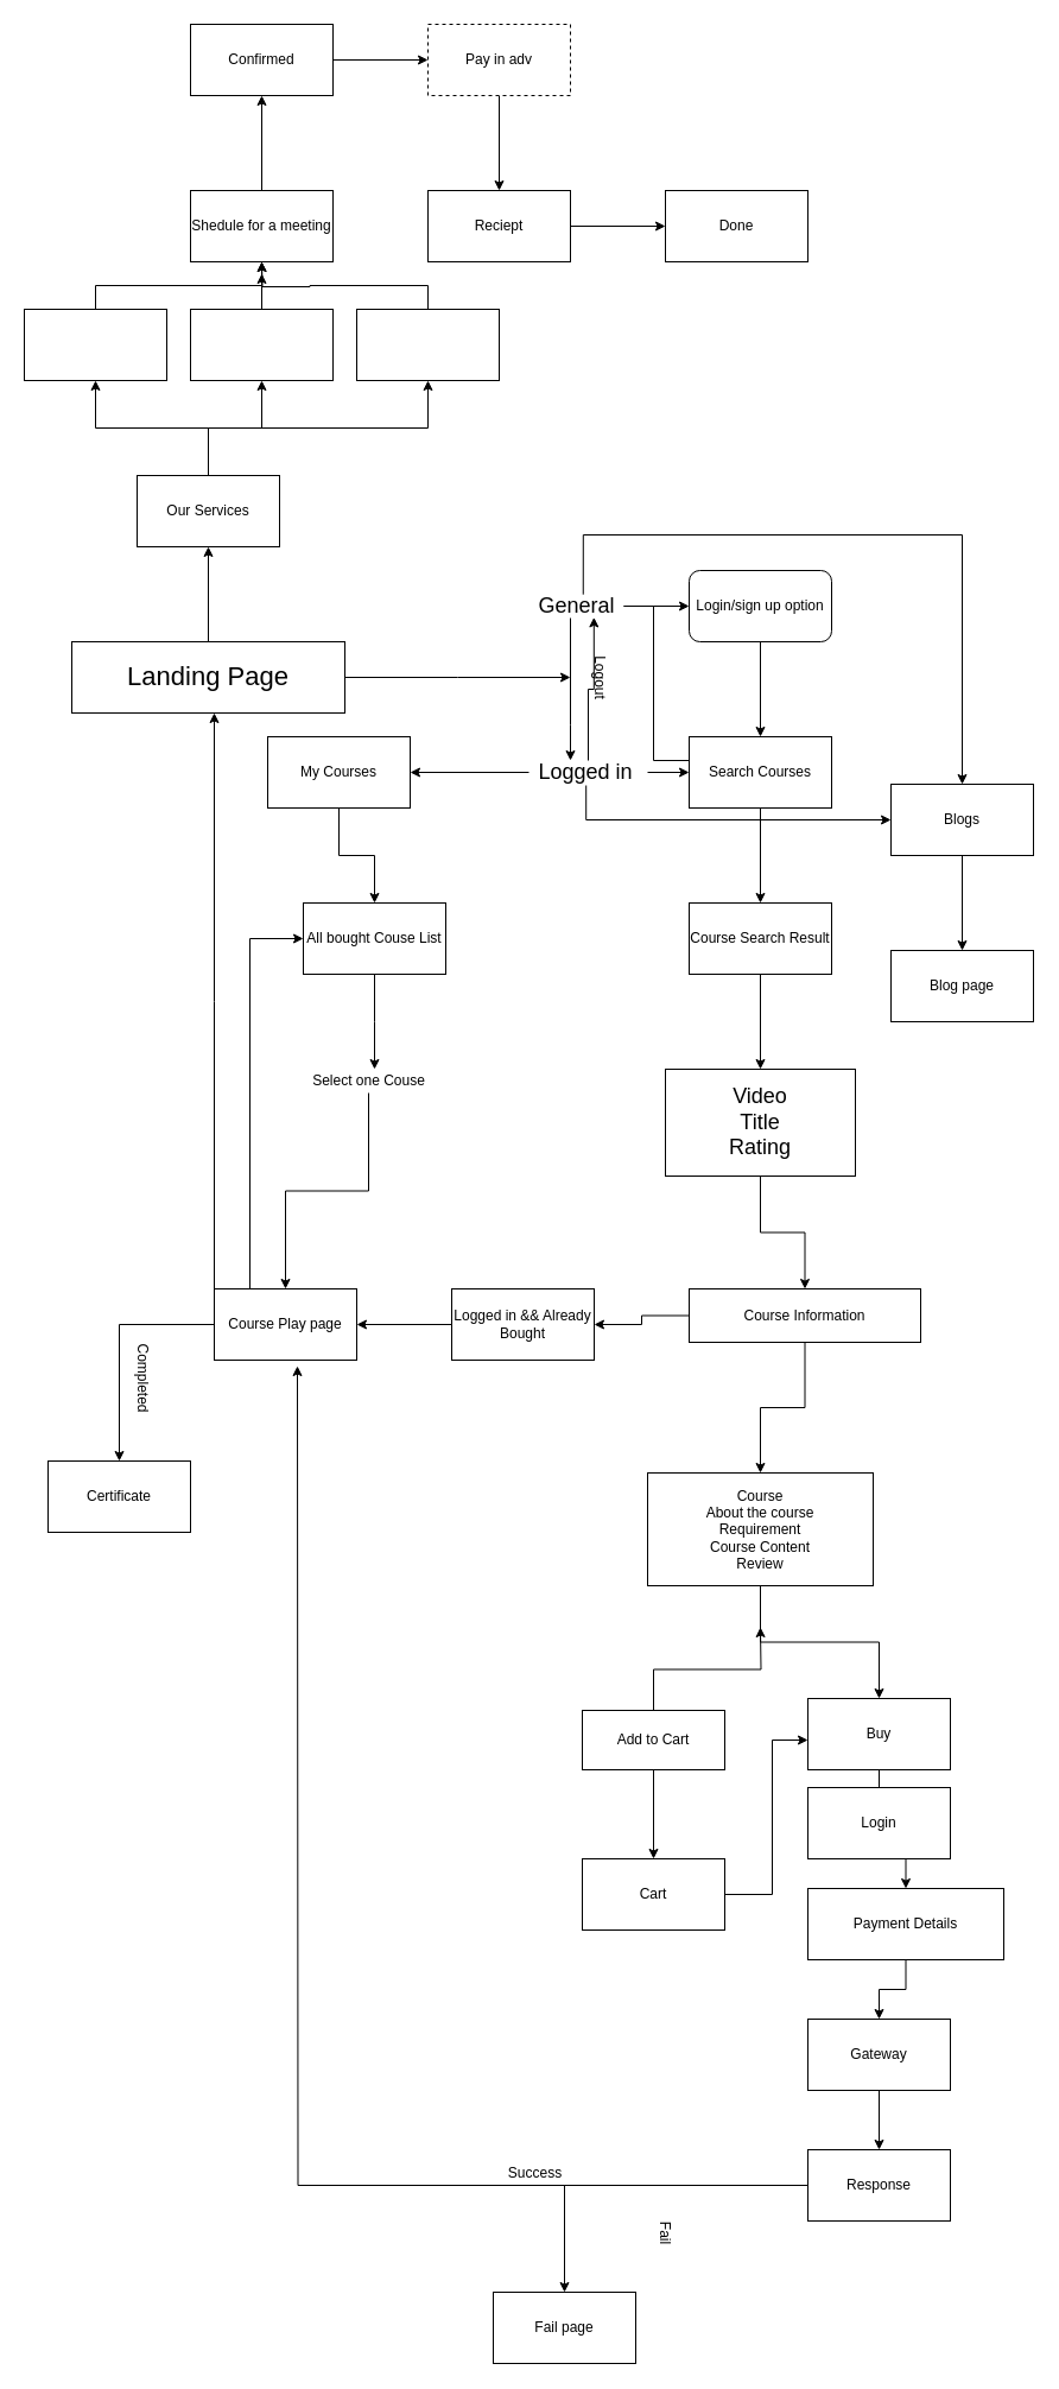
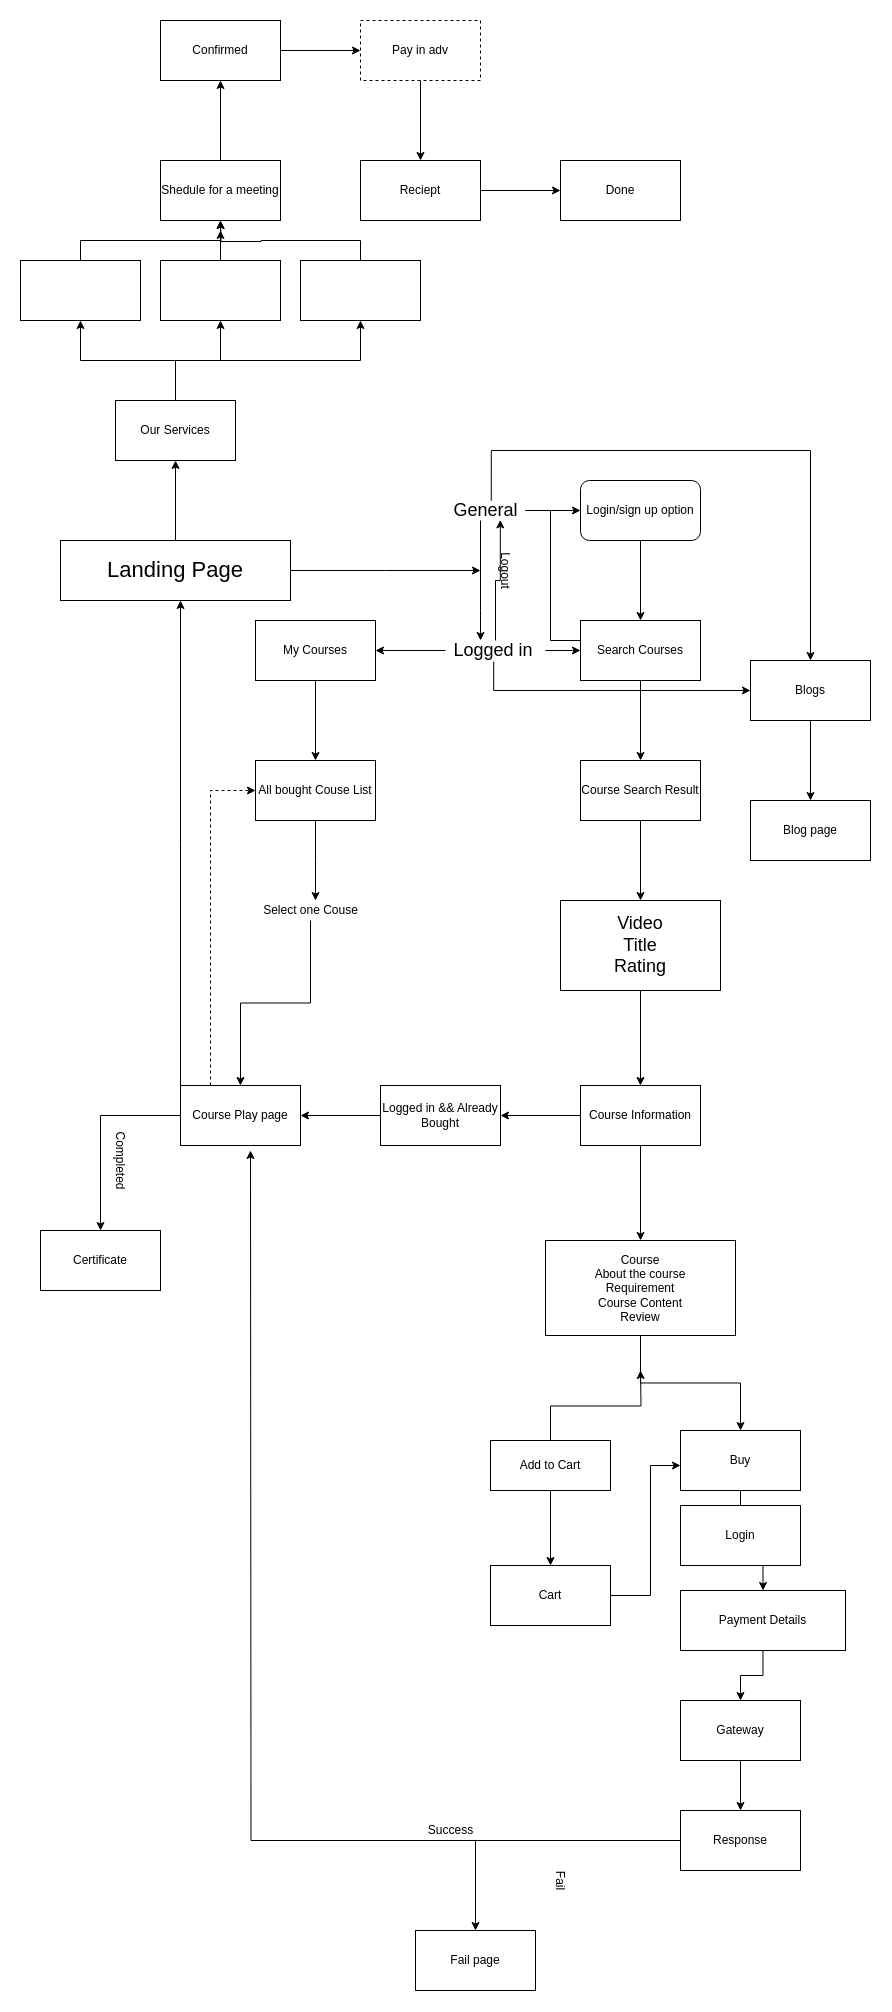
  <mxCell id="0" />
  <mxCell id="1" parent="0" />
  <mxCell id="2" style="edgeStyle=orthogonalEdgeStyle;rounded=0;orthogonalLoop=1;jettySize=auto;html=1;exitX=1;exitY=0.5;exitDx=0;exitDy=0;" parent="1" source="4" edge="1"><mxGeometry relative="1" as="geometry"><mxPoint x="480" y="570" as="targetPoint" /></mxGeometry></mxCell>
  <mxCell id="3" value="" style="edgeStyle=orthogonalEdgeStyle;rounded=0;orthogonalLoop=1;jettySize=auto;html=1;" edge="1" parent="1" source="4" target="68"><mxGeometry relative="1" as="geometry" /></mxCell>
  <mxCell id="4" value="&lt;font style=&quot;font-size: 22px&quot;&gt;Landing Page&lt;/font&gt;" style="rounded=0;whiteSpace=wrap;html=1;" parent="1" vertex="1"><mxGeometry x="60" y="540" width="230" height="60" as="geometry" /></mxCell>
  <mxCell id="5" style="edgeStyle=orthogonalEdgeStyle;rounded=0;orthogonalLoop=1;jettySize=auto;html=1;entryX=0.685;entryY=0.97;entryDx=0;entryDy=0;entryPerimeter=0;" parent="1" source="8" target="12" edge="1"><mxGeometry relative="1" as="geometry" /></mxCell>
  <mxCell id="6" style="edgeStyle=orthogonalEdgeStyle;rounded=0;orthogonalLoop=1;jettySize=auto;html=1;" parent="1" source="8" target="17" edge="1"><mxGeometry relative="1" as="geometry" /></mxCell>
  <mxCell id="7" value="" style="edgeStyle=orthogonalEdgeStyle;rounded=0;orthogonalLoop=1;jettySize=auto;html=1;" parent="1" source="8" target="54" edge="1"><mxGeometry relative="1" as="geometry" /></mxCell>
  <mxCell id="8" value="&lt;font style=&quot;font-size: 18px&quot;&gt;Logged in&amp;nbsp;&lt;/font&gt;" style="text;html=1;align=center;verticalAlign=middle;resizable=0;points=[];autosize=1;strokeColor=none;" parent="1" vertex="1"><mxGeometry x="445" y="640" width="100" height="20" as="geometry" /></mxCell>
  <mxCell id="9" value="" style="edgeStyle=orthogonalEdgeStyle;rounded=0;orthogonalLoop=1;jettySize=auto;html=1;" parent="1" source="12" target="8" edge="1"><mxGeometry relative="1" as="geometry"><Array as="points"><mxPoint x="480" y="610" /><mxPoint x="480" y="610" /></Array></mxGeometry></mxCell>
  <mxCell id="10" value="" style="edgeStyle=orthogonalEdgeStyle;rounded=0;orthogonalLoop=1;jettySize=auto;html=1;" parent="1" source="12" target="15" edge="1"><mxGeometry relative="1" as="geometry" /></mxCell>
  <mxCell id="11" style="edgeStyle=orthogonalEdgeStyle;rounded=0;orthogonalLoop=1;jettySize=auto;html=1;" parent="1" source="12" edge="1"><mxGeometry relative="1" as="geometry"><mxPoint x="590" y="640" as="targetPoint" /><Array as="points"><mxPoint x="550" y="510" /></Array></mxGeometry></mxCell>
  <mxCell id="12" value="&lt;font style=&quot;font-size: 18px&quot;&gt;General&lt;/font&gt;" style="text;html=1;align=center;verticalAlign=middle;resizable=0;points=[];autosize=1;strokeColor=none;" parent="1" vertex="1"><mxGeometry x="445" y="500" width="80" height="20" as="geometry" /></mxCell>
  <mxCell id="13" value="" style="edgeStyle=orthogonalEdgeStyle;rounded=0;orthogonalLoop=1;jettySize=auto;html=1;" parent="1" source="15" target="17" edge="1"><mxGeometry relative="1" as="geometry" /></mxCell>
  <mxCell id="14" style="edgeStyle=orthogonalEdgeStyle;rounded=0;orthogonalLoop=1;jettySize=auto;html=1;entryX=0.5;entryY=0;entryDx=0;entryDy=0;exitX=0.572;exitY=0.01;exitDx=0;exitDy=0;exitPerimeter=0;" parent="1" source="12" target="63" edge="1"><mxGeometry relative="1" as="geometry"><mxPoint x="490" as="sourcePoint" y="490" /><Array as="points"><mxPoint x="491" y="450" /><mxPoint x="810" y="450" /></Array></mxGeometry></mxCell>
  <mxCell id="15" value="Login/sign up option" style="whiteSpace=wrap;html=1;rounded=1;" parent="1" vertex="1"><mxGeometry x="580" y="480" width="120" height="60" as="geometry" /></mxCell>
  <mxCell id="16" value="" style="edgeStyle=orthogonalEdgeStyle;rounded=0;orthogonalLoop=1;jettySize=auto;html=1;" parent="1" source="17" target="20" edge="1"><mxGeometry relative="1" as="geometry" /></mxCell>
  <mxCell id="17" value="Search Courses" style="whiteSpace=wrap;html=1;" parent="1" vertex="1"><mxGeometry x="580" y="620" width="120" height="60" as="geometry" /></mxCell>
  <mxCell id="18" value="Logout" style="text;html=1;align=center;verticalAlign=middle;resizable=0;points=[];autosize=1;strokeColor=none;rotation=90;" parent="1" vertex="1"><mxGeometry x="480" y="560" width="50" height="20" as="geometry" /></mxCell>
  <mxCell id="19" value="" style="edgeStyle=orthogonalEdgeStyle;rounded=0;orthogonalLoop=1;jettySize=auto;html=1;" parent="1" source="20" target="22" edge="1"><mxGeometry relative="1" as="geometry" /></mxCell>
  <mxCell id="20" value="Course Search Result" style="whiteSpace=wrap;html=1;" parent="1" vertex="1"><mxGeometry x="580" y="760" width="120" height="60" as="geometry" /></mxCell>
  <mxCell id="21" value="" style="edgeStyle=orthogonalEdgeStyle;rounded=0;orthogonalLoop=1;jettySize=auto;html=1;" parent="1" source="22" target="25" edge="1"><mxGeometry relative="1" as="geometry" /></mxCell>
  <mxCell id="22" value="&lt;font style=&quot;font-size: 18px&quot;&gt;Video&lt;br&gt;Title&lt;br&gt;Rating&lt;/font&gt;" style="whiteSpace=wrap;html=1;" parent="1" vertex="1"><mxGeometry x="560" y="900" width="160" height="90" as="geometry" /></mxCell>
  <mxCell id="23" value="" style="edgeStyle=orthogonalEdgeStyle;rounded=0;orthogonalLoop=1;jettySize=auto;html=1;" parent="1" source="25" target="27" edge="1"><mxGeometry relative="1" as="geometry" /></mxCell>
  <mxCell id="24" value="" style="edgeStyle=orthogonalEdgeStyle;rounded=0;orthogonalLoop=1;jettySize=auto;html=1;" parent="1" source="25" target="29" edge="1"><mxGeometry relative="1" as="geometry" /></mxCell>
- <mxCell id="25" value="Course Information" style="whiteSpace=wrap;html=1;" parent="1" vertex="1"><mxGeometry x="580" y="1085" width="195" height="45" as="geometry" /></mxCell>
+ <mxCell id="25" value="Course Information" style="whiteSpace=wrap;html=1;" parent="1" vertex="1"><mxGeometry x="580" y="1085" width="120" height="60" as="geometry" /></mxCell>
  <mxCell id="26" value="" style="edgeStyle=orthogonalEdgeStyle;rounded=0;orthogonalLoop=1;jettySize=auto;html=1;" parent="1" source="27" target="35" edge="1"><mxGeometry relative="1" as="geometry" /></mxCell>
  <mxCell id="27" value="Logged in &amp;amp;&amp;amp; Already Bought" style="whiteSpace=wrap;html=1;" parent="1" vertex="1"><mxGeometry x="380" y="1085" width="120" height="60" as="geometry" /></mxCell>
  <mxCell id="28" value="" style="edgeStyle=orthogonalEdgeStyle;rounded=0;orthogonalLoop=1;jettySize=auto;html=1;" parent="1" source="29" target="31" edge="1"><mxGeometry relative="1" as="geometry" /></mxCell>
  <mxCell id="29" value="Course&lt;br&gt;About the course&lt;br&gt;Requirement&lt;br&gt;Course Content&lt;br&gt;Review" style="whiteSpace=wrap;html=1;" parent="1" vertex="1"><mxGeometry x="545" y="1240" width="190" height="95" as="geometry" /></mxCell>
  <mxCell id="30" style="edgeStyle=orthogonalEdgeStyle;rounded=0;orthogonalLoop=1;jettySize=auto;html=1;exitX=0.5;exitY=1;exitDx=0;exitDy=0;" parent="1" source="31" edge="1"><mxGeometry relative="1" as="geometry"><mxPoint x="740" y="1540" as="targetPoint" /></mxGeometry></mxCell>
  <mxCell id="31" value="Buy" style="whiteSpace=wrap;html=1;" parent="1" vertex="1"><mxGeometry x="680" y="1430" width="120" height="60" as="geometry" /></mxCell>
  <mxCell id="32" style="edgeStyle=orthogonalEdgeStyle;rounded=0;orthogonalLoop=1;jettySize=auto;html=1;exitX=0;exitY=0.5;exitDx=0;exitDy=0;" parent="1" source="35" target="59" edge="1"><mxGeometry relative="1" as="geometry"><mxPoint x="100" y="1115" as="targetPoint" /></mxGeometry></mxCell>
- <mxCell id="33" style="edgeStyle=orthogonalEdgeStyle;rounded=0;orthogonalLoop=1;jettySize=auto;html=1;exitX=0.25;exitY=0;exitDx=0;exitDy=0;entryX=0;entryY=0.5;entryDx=0;entryDy=0;" parent="1" source="35" target="56" edge="1"><mxGeometry relative="1" as="geometry" /></mxCell>
+ <mxCell id="33" style="edgeStyle=orthogonalEdgeStyle;rounded=0;orthogonalLoop=1;jettySize=auto;html=1;exitX=0.25;exitY=0;exitDx=0;exitDy=0;entryX=0;entryY=0.5;entryDx=0;entryDy=0;dashed=1;" parent="1" source="35" target="56" edge="1"><mxGeometry relative="1" as="geometry" /></mxCell>
  <mxCell id="34" style="edgeStyle=orthogonalEdgeStyle;rounded=0;orthogonalLoop=1;jettySize=auto;html=1;exitX=0;exitY=0;exitDx=0;exitDy=0;" parent="1" source="35" edge="1"><mxGeometry relative="1" as="geometry"><mxPoint x="180" y="600" as="targetPoint" /></mxGeometry></mxCell>
  <mxCell id="35" value="Course Play page" style="whiteSpace=wrap;html=1;" parent="1" vertex="1"><mxGeometry x="180" y="1085" width="120" height="60" as="geometry" /></mxCell>
  <mxCell id="36" style="edgeStyle=orthogonalEdgeStyle;rounded=0;orthogonalLoop=1;jettySize=auto;html=1;exitX=0.5;exitY=0;exitDx=0;exitDy=0;" parent="1" source="39" edge="1"><mxGeometry relative="1" as="geometry"><mxPoint x="640" y="1370" as="targetPoint" /></mxGeometry></mxCell>
  <mxCell id="37" style="edgeStyle=orthogonalEdgeStyle;rounded=0;orthogonalLoop=1;jettySize=auto;html=1;exitX=1;exitY=0.5;exitDx=0;exitDy=0;" parent="1" source="40" edge="1"><mxGeometry relative="1" as="geometry"><mxPoint x="680" y="1465" as="targetPoint" /><Array as="points"><mxPoint x="650" y="1595" /><mxPoint x="650" y="1465" /></Array></mxGeometry></mxCell>
  <mxCell id="38" value="" style="edgeStyle=orthogonalEdgeStyle;rounded=0;orthogonalLoop=1;jettySize=auto;html=1;" parent="1" source="39" target="40" edge="1"><mxGeometry relative="1" as="geometry" /></mxCell>
  <mxCell id="39" value="Add to Cart" style="whiteSpace=wrap;html=1;" parent="1" vertex="1"><mxGeometry x="490" y="1440" width="120" height="50" as="geometry" /></mxCell>
  <mxCell id="40" value="Cart" style="whiteSpace=wrap;html=1;" parent="1" vertex="1"><mxGeometry x="490" y="1565" width="120" height="60" as="geometry" /></mxCell>
  <mxCell id="41" value="" style="edgeStyle=orthogonalEdgeStyle;rounded=0;orthogonalLoop=1;jettySize=auto;html=1;" parent="1" source="42" target="44" edge="1"><mxGeometry relative="1" as="geometry" /></mxCell>
  <mxCell id="42" value="Payment Details" style="whiteSpace=wrap;html=1;" parent="1" vertex="1"><mxGeometry x="680" y="1590" width="165" height="60" as="geometry" /></mxCell>
  <mxCell id="43" value="" style="edgeStyle=orthogonalEdgeStyle;rounded=0;orthogonalLoop=1;jettySize=auto;html=1;" parent="1" source="44" target="47" edge="1"><mxGeometry relative="1" as="geometry" /></mxCell>
  <mxCell id="44" value="Gateway" style="whiteSpace=wrap;html=1;" parent="1" vertex="1"><mxGeometry x="680" y="1700" width="120" height="60" as="geometry" /></mxCell>
  <mxCell id="45" value="" style="edgeStyle=orthogonalEdgeStyle;rounded=0;orthogonalLoop=1;jettySize=auto;html=1;" parent="1" source="47" target="48" edge="1"><mxGeometry relative="1" as="geometry" /></mxCell>
  <mxCell id="46" style="edgeStyle=orthogonalEdgeStyle;rounded=0;orthogonalLoop=1;jettySize=auto;html=1;exitX=0;exitY=0.5;exitDx=0;exitDy=0;" parent="1" source="47" edge="1"><mxGeometry relative="1" as="geometry"><mxPoint x="250" y="1150" as="targetPoint" /></mxGeometry></mxCell>
  <mxCell id="47" value="Response" style="whiteSpace=wrap;html=1;" parent="1" vertex="1"><mxGeometry x="680" y="1810" width="120" height="60" as="geometry" /></mxCell>
  <mxCell id="48" value="Fail page" style="whiteSpace=wrap;html=1;" parent="1" vertex="1"><mxGeometry x="415" y="1930" width="120" height="60" as="geometry" /></mxCell>
  <mxCell id="49" value="Fail" style="text;html=1;align=center;verticalAlign=middle;resizable=0;points=[];autosize=1;strokeColor=none;rotation=90;" parent="1" vertex="1"><mxGeometry x="545" y="1870" width="30" height="20" as="geometry" /></mxCell>
  <mxCell id="50" value="Success" style="text;html=1;align=center;verticalAlign=middle;resizable=0;points=[];autosize=1;strokeColor=none;" parent="1" vertex="1"><mxGeometry x="420" y="1820" width="60" height="20" as="geometry" /></mxCell>
  <mxCell id="51" style="edgeStyle=orthogonalEdgeStyle;rounded=0;orthogonalLoop=1;jettySize=auto;html=1;exitX=0.5;exitY=1;exitDx=0;exitDy=0;entryX=0.5;entryY=0;entryDx=0;entryDy=0;" parent="1" source="52" target="42" edge="1"><mxGeometry relative="1" as="geometry" /></mxCell>
  <mxCell id="52" value="Login" style="whiteSpace=wrap;html=1;" parent="1" vertex="1"><mxGeometry x="680" y="1505" width="120" height="60" as="geometry" /></mxCell>
  <mxCell id="53" value="" style="edgeStyle=orthogonalEdgeStyle;rounded=0;orthogonalLoop=1;jettySize=auto;html=1;" parent="1" source="54" target="56" edge="1"><mxGeometry relative="1" as="geometry" /></mxCell>
- <mxCell id="54" value="My Courses" style="whiteSpace=wrap;html=1;" parent="1" vertex="1"><mxGeometry x="225" y="620" width="120" height="60" as="geometry" /></mxCell>
+ <mxCell id="54" value="My Courses" style="whiteSpace=wrap;html=1;" parent="1" vertex="1"><mxGeometry x="255" y="620" width="120" height="60" as="geometry" /></mxCell>
  <mxCell id="55" value="" style="edgeStyle=orthogonalEdgeStyle;rounded=0;orthogonalLoop=1;jettySize=auto;html=1;" parent="1" source="56" edge="1"><mxGeometry relative="1" as="geometry"><mxPoint x="315" y="900" as="targetPoint" /></mxGeometry></mxCell>
  <mxCell id="56" value="All bought Couse List" style="whiteSpace=wrap;html=1;" parent="1" vertex="1"><mxGeometry x="255" y="760" width="120" height="60" as="geometry" /></mxCell>
  <mxCell id="57" value="" style="edgeStyle=orthogonalEdgeStyle;rounded=0;orthogonalLoop=1;jettySize=auto;html=1;entryX=0.5;entryY=0;entryDx=0;entryDy=0;" parent="1" source="58" target="35" edge="1"><mxGeometry relative="1" as="geometry"><mxPoint x="310" y="980" as="targetPoint" /></mxGeometry></mxCell>
  <mxCell id="58" value="Select one Couse" style="text;html=1;align=center;verticalAlign=middle;resizable=0;points=[];autosize=1;strokeColor=none;" parent="1" vertex="1"><mxGeometry x="255" y="900" width="110" height="20" as="geometry" /></mxCell>
  <mxCell id="59" value="Certificate" style="whiteSpace=wrap;html=1;" parent="1" vertex="1"><mxGeometry x="40" y="1230" width="120" height="60" as="geometry" /></mxCell>
  <mxCell id="60" value="Completed" style="text;html=1;align=center;verticalAlign=middle;resizable=0;points=[];autosize=1;strokeColor=none;rotation=90;" parent="1" vertex="1"><mxGeometry x="85" y="1150" width="70" height="20" as="geometry" /></mxCell>
  <mxCell id="61" style="edgeStyle=orthogonalEdgeStyle;rounded=0;orthogonalLoop=1;jettySize=auto;html=1;exitX=0.482;exitY=1.05;exitDx=0;exitDy=0;exitPerimeter=0;entryX=0;entryY=0.5;entryDx=0;entryDy=0;" parent="1" source="8" target="63" edge="1"><mxGeometry relative="1" as="geometry"><mxPoint x="740" y="760" as="targetPoint" /></mxGeometry></mxCell>
  <mxCell id="62" value="" style="edgeStyle=orthogonalEdgeStyle;rounded=0;orthogonalLoop=1;jettySize=auto;html=1;" parent="1" source="63" target="64" edge="1"><mxGeometry relative="1" as="geometry" /></mxCell>
  <mxCell id="63" value="Blogs" style="whiteSpace=wrap;html=1;" parent="1" vertex="1"><mxGeometry x="750" y="660" width="120" height="60" as="geometry" /></mxCell>
  <mxCell id="64" value="Blog page" style="whiteSpace=wrap;html=1;" parent="1" vertex="1"><mxGeometry x="750" y="800" width="120" height="60" as="geometry" /></mxCell>
  <mxCell id="65" value="" style="edgeStyle=orthogonalEdgeStyle;rounded=0;orthogonalLoop=1;jettySize=auto;html=1;" edge="1" parent="1" source="68" target="70"><mxGeometry relative="1" as="geometry" /></mxCell>
  <mxCell id="66" style="edgeStyle=orthogonalEdgeStyle;rounded=0;orthogonalLoop=1;jettySize=auto;html=1;exitX=0.5;exitY=0;exitDx=0;exitDy=0;entryX=0.5;entryY=1;entryDx=0;entryDy=0;" edge="1" parent="1" source="68" target="72"><mxGeometry relative="1" as="geometry" /></mxCell>
  <mxCell id="67" style="edgeStyle=orthogonalEdgeStyle;rounded=0;orthogonalLoop=1;jettySize=auto;html=1;exitX=0.5;exitY=0;exitDx=0;exitDy=0;entryX=0.5;entryY=1;entryDx=0;entryDy=0;" edge="1" parent="1" source="68" target="74"><mxGeometry relative="1" as="geometry" /></mxCell>
  <mxCell id="68" value="Our Services" style="whiteSpace=wrap;html=1;rounded=0;" vertex="1" parent="1"><mxGeometry x="115" y="400" width="120" height="60" as="geometry" /></mxCell>
  <mxCell id="69" style="edgeStyle=orthogonalEdgeStyle;rounded=0;orthogonalLoop=1;jettySize=auto;html=1;exitX=0.5;exitY=0;exitDx=0;exitDy=0;" edge="1" parent="1" source="70"><mxGeometry relative="1" as="geometry"><mxPoint x="220" y="230" as="targetPoint" /><Array as="points"><mxPoint x="80" y="240" /><mxPoint x="220" y="240" /></Array></mxGeometry></mxCell>
  <mxCell id="70" value="" style="whiteSpace=wrap;html=1;rounded=0;" vertex="1" parent="1"><mxGeometry y="260" width="120" height="60" as="geometry" x="20" /></mxCell>
  <mxCell id="71" style="edgeStyle=orthogonalEdgeStyle;rounded=0;orthogonalLoop=1;jettySize=auto;html=1;exitX=0.5;exitY=0;exitDx=0;exitDy=0;" edge="1" parent="1" source="72"><mxGeometry relative="1" as="geometry"><mxPoint x="220" y="220" as="targetPoint" /></mxGeometry></mxCell>
  <mxCell id="72" value="" style="whiteSpace=wrap;html=1;rounded=0;" vertex="1" parent="1"><mxGeometry x="160" y="260" width="120" height="60" as="geometry" /></mxCell>
  <mxCell id="73" style="edgeStyle=orthogonalEdgeStyle;rounded=0;orthogonalLoop=1;jettySize=auto;html=1;exitX=0.5;exitY=0;exitDx=0;exitDy=0;" edge="1" parent="1" source="74"><mxGeometry relative="1" as="geometry"><mxPoint x="220" y="220" as="targetPoint" /></mxGeometry></mxCell>
  <mxCell id="74" value="" style="whiteSpace=wrap;html=1;rounded=0;" vertex="1" parent="1"><mxGeometry x="300" y="260" width="120" height="60" as="geometry" /></mxCell>
  <mxCell id="75" value="" style="edgeStyle=orthogonalEdgeStyle;rounded=0;orthogonalLoop=1;jettySize=auto;html=1;" edge="1" parent="1" source="76" target="78"><mxGeometry relative="1" as="geometry" /></mxCell>
  <mxCell id="76" value="Shedule for a meeting" style="whiteSpace=wrap;html=1;" vertex="1" parent="1"><mxGeometry x="160" y="160" width="120" height="60" as="geometry" /></mxCell>
  <mxCell id="77" value="" style="edgeStyle=orthogonalEdgeStyle;rounded=0;orthogonalLoop=1;jettySize=auto;html=1;" edge="1" parent="1" source="78" target="80"><mxGeometry relative="1" as="geometry" /></mxCell>
  <mxCell id="78" value="Confirmed" style="whiteSpace=wrap;html=1;" vertex="1" parent="1"><mxGeometry x="160" y="20" width="120" height="60" as="geometry" /></mxCell>
  <mxCell id="79" value="" style="edgeStyle=orthogonalEdgeStyle;rounded=0;orthogonalLoop=1;jettySize=auto;html=1;" edge="1" parent="1" source="80" target="82"><mxGeometry relative="1" as="geometry" /></mxCell>
  <mxCell id="80" value="Pay in adv" style="whiteSpace=wrap;html=1;dashed=1;" vertex="1" parent="1"><mxGeometry x="360" y="20" width="120" height="60" as="geometry" /></mxCell>
  <mxCell id="81" value="" style="edgeStyle=orthogonalEdgeStyle;rounded=0;orthogonalLoop=1;jettySize=auto;html=1;" edge="1" parent="1" source="82" target="83"><mxGeometry relative="1" as="geometry" /></mxCell>
  <mxCell id="82" value="Reciept" style="whiteSpace=wrap;html=1;" vertex="1" parent="1"><mxGeometry x="360" y="160" width="120" height="60" as="geometry" /></mxCell>
  <mxCell id="83" value="Done" style="whiteSpace=wrap;html=1;" vertex="1" parent="1"><mxGeometry x="560" y="160" width="120" height="60" as="geometry" /></mxCell>
